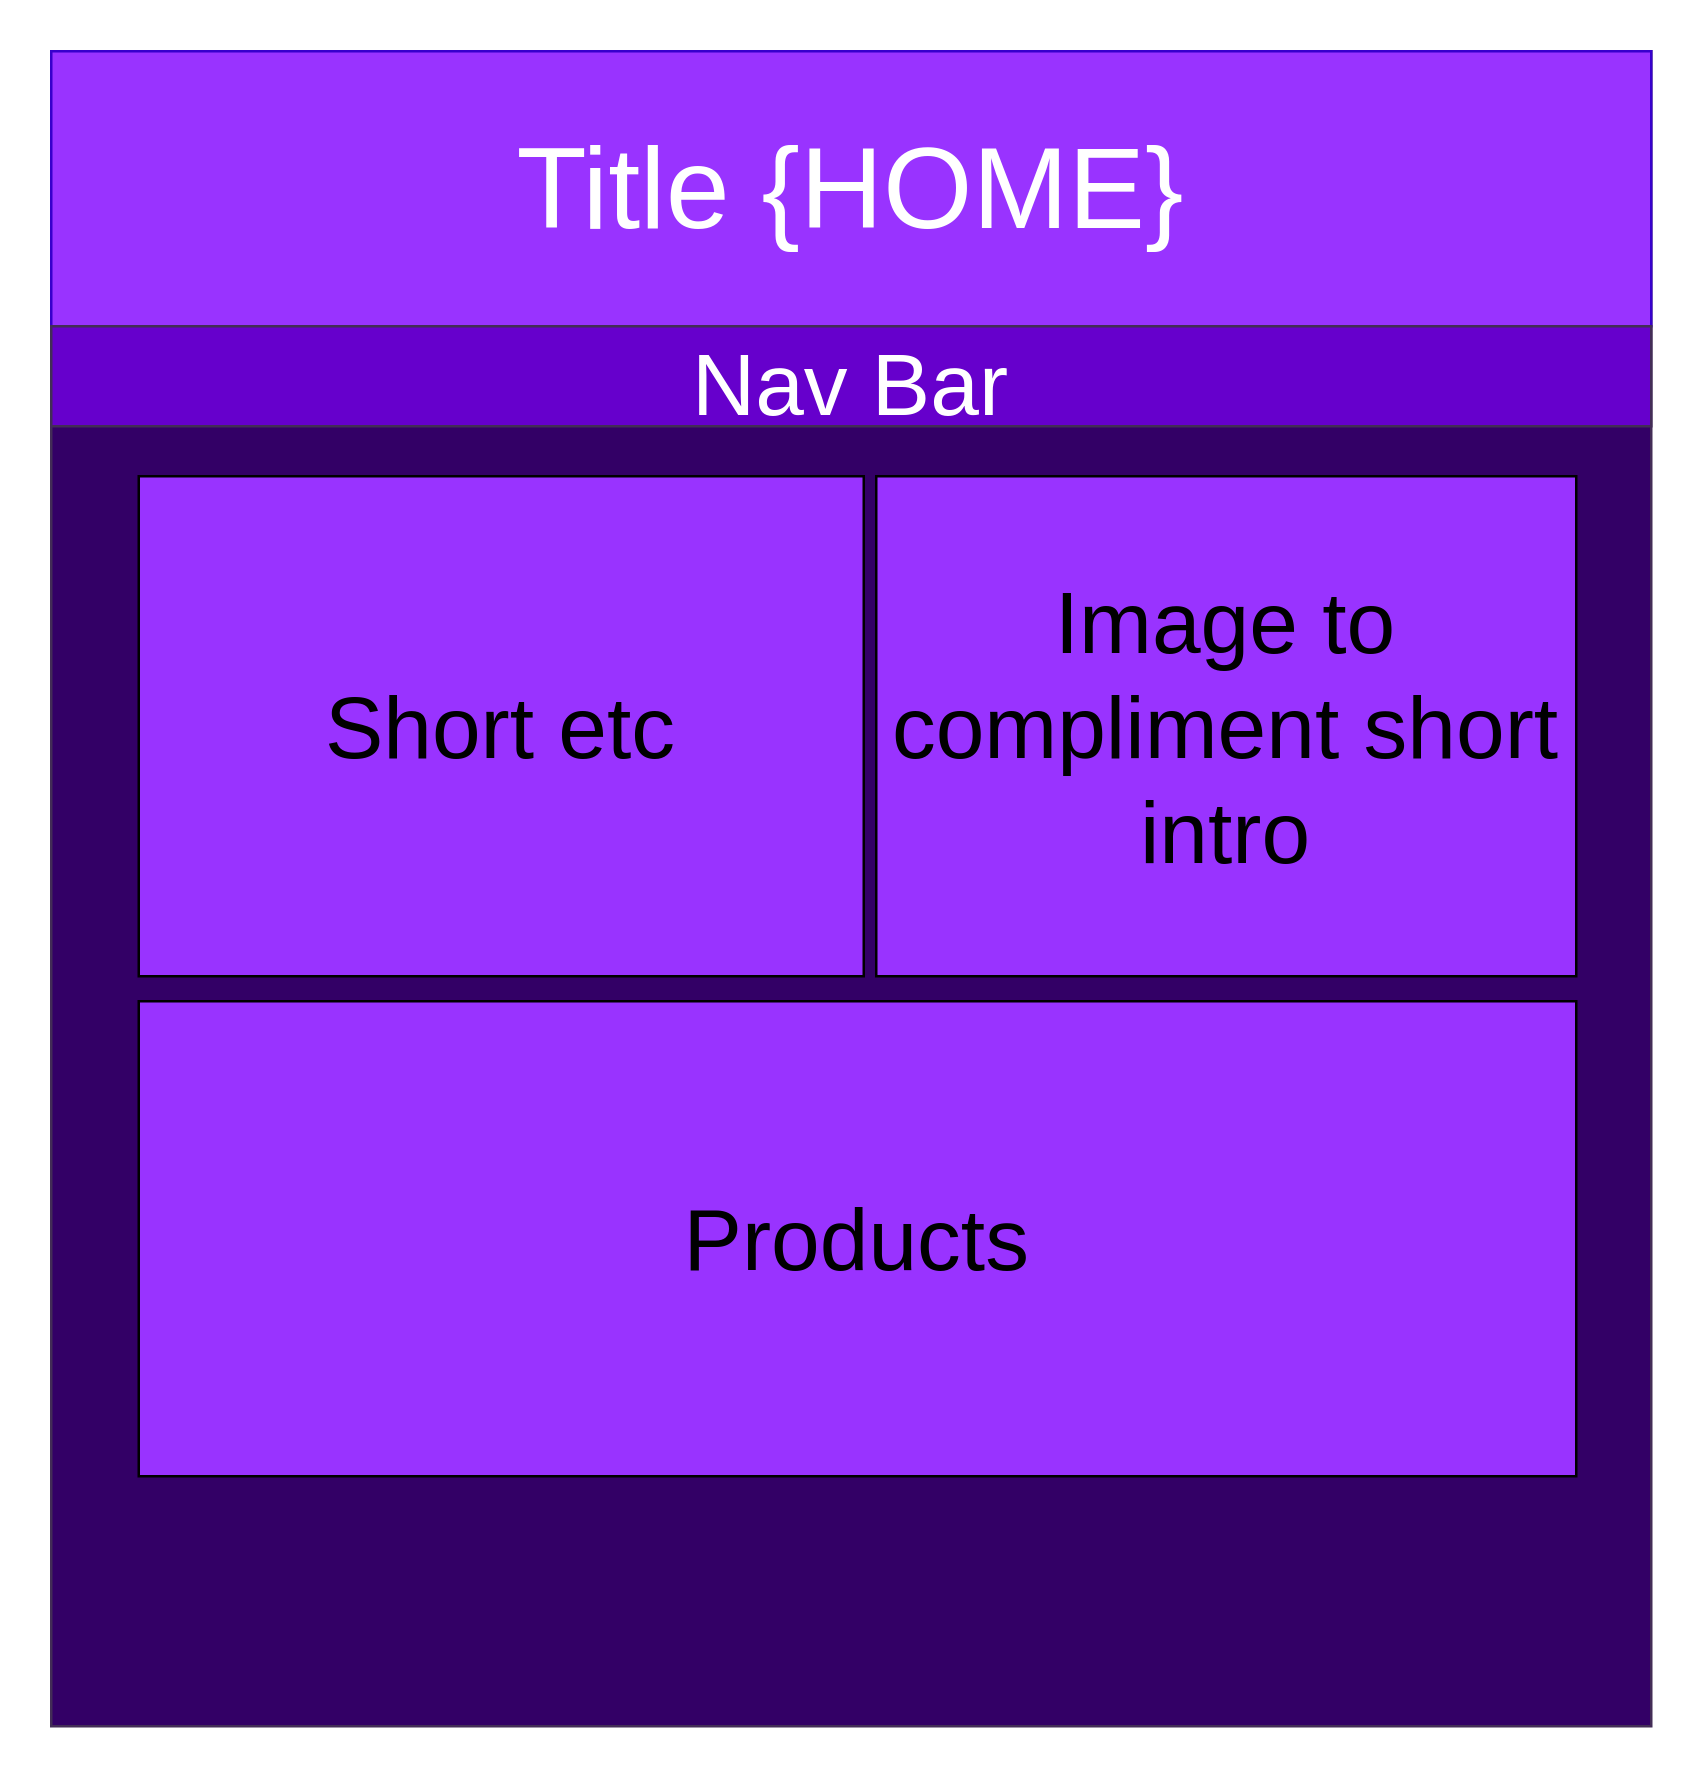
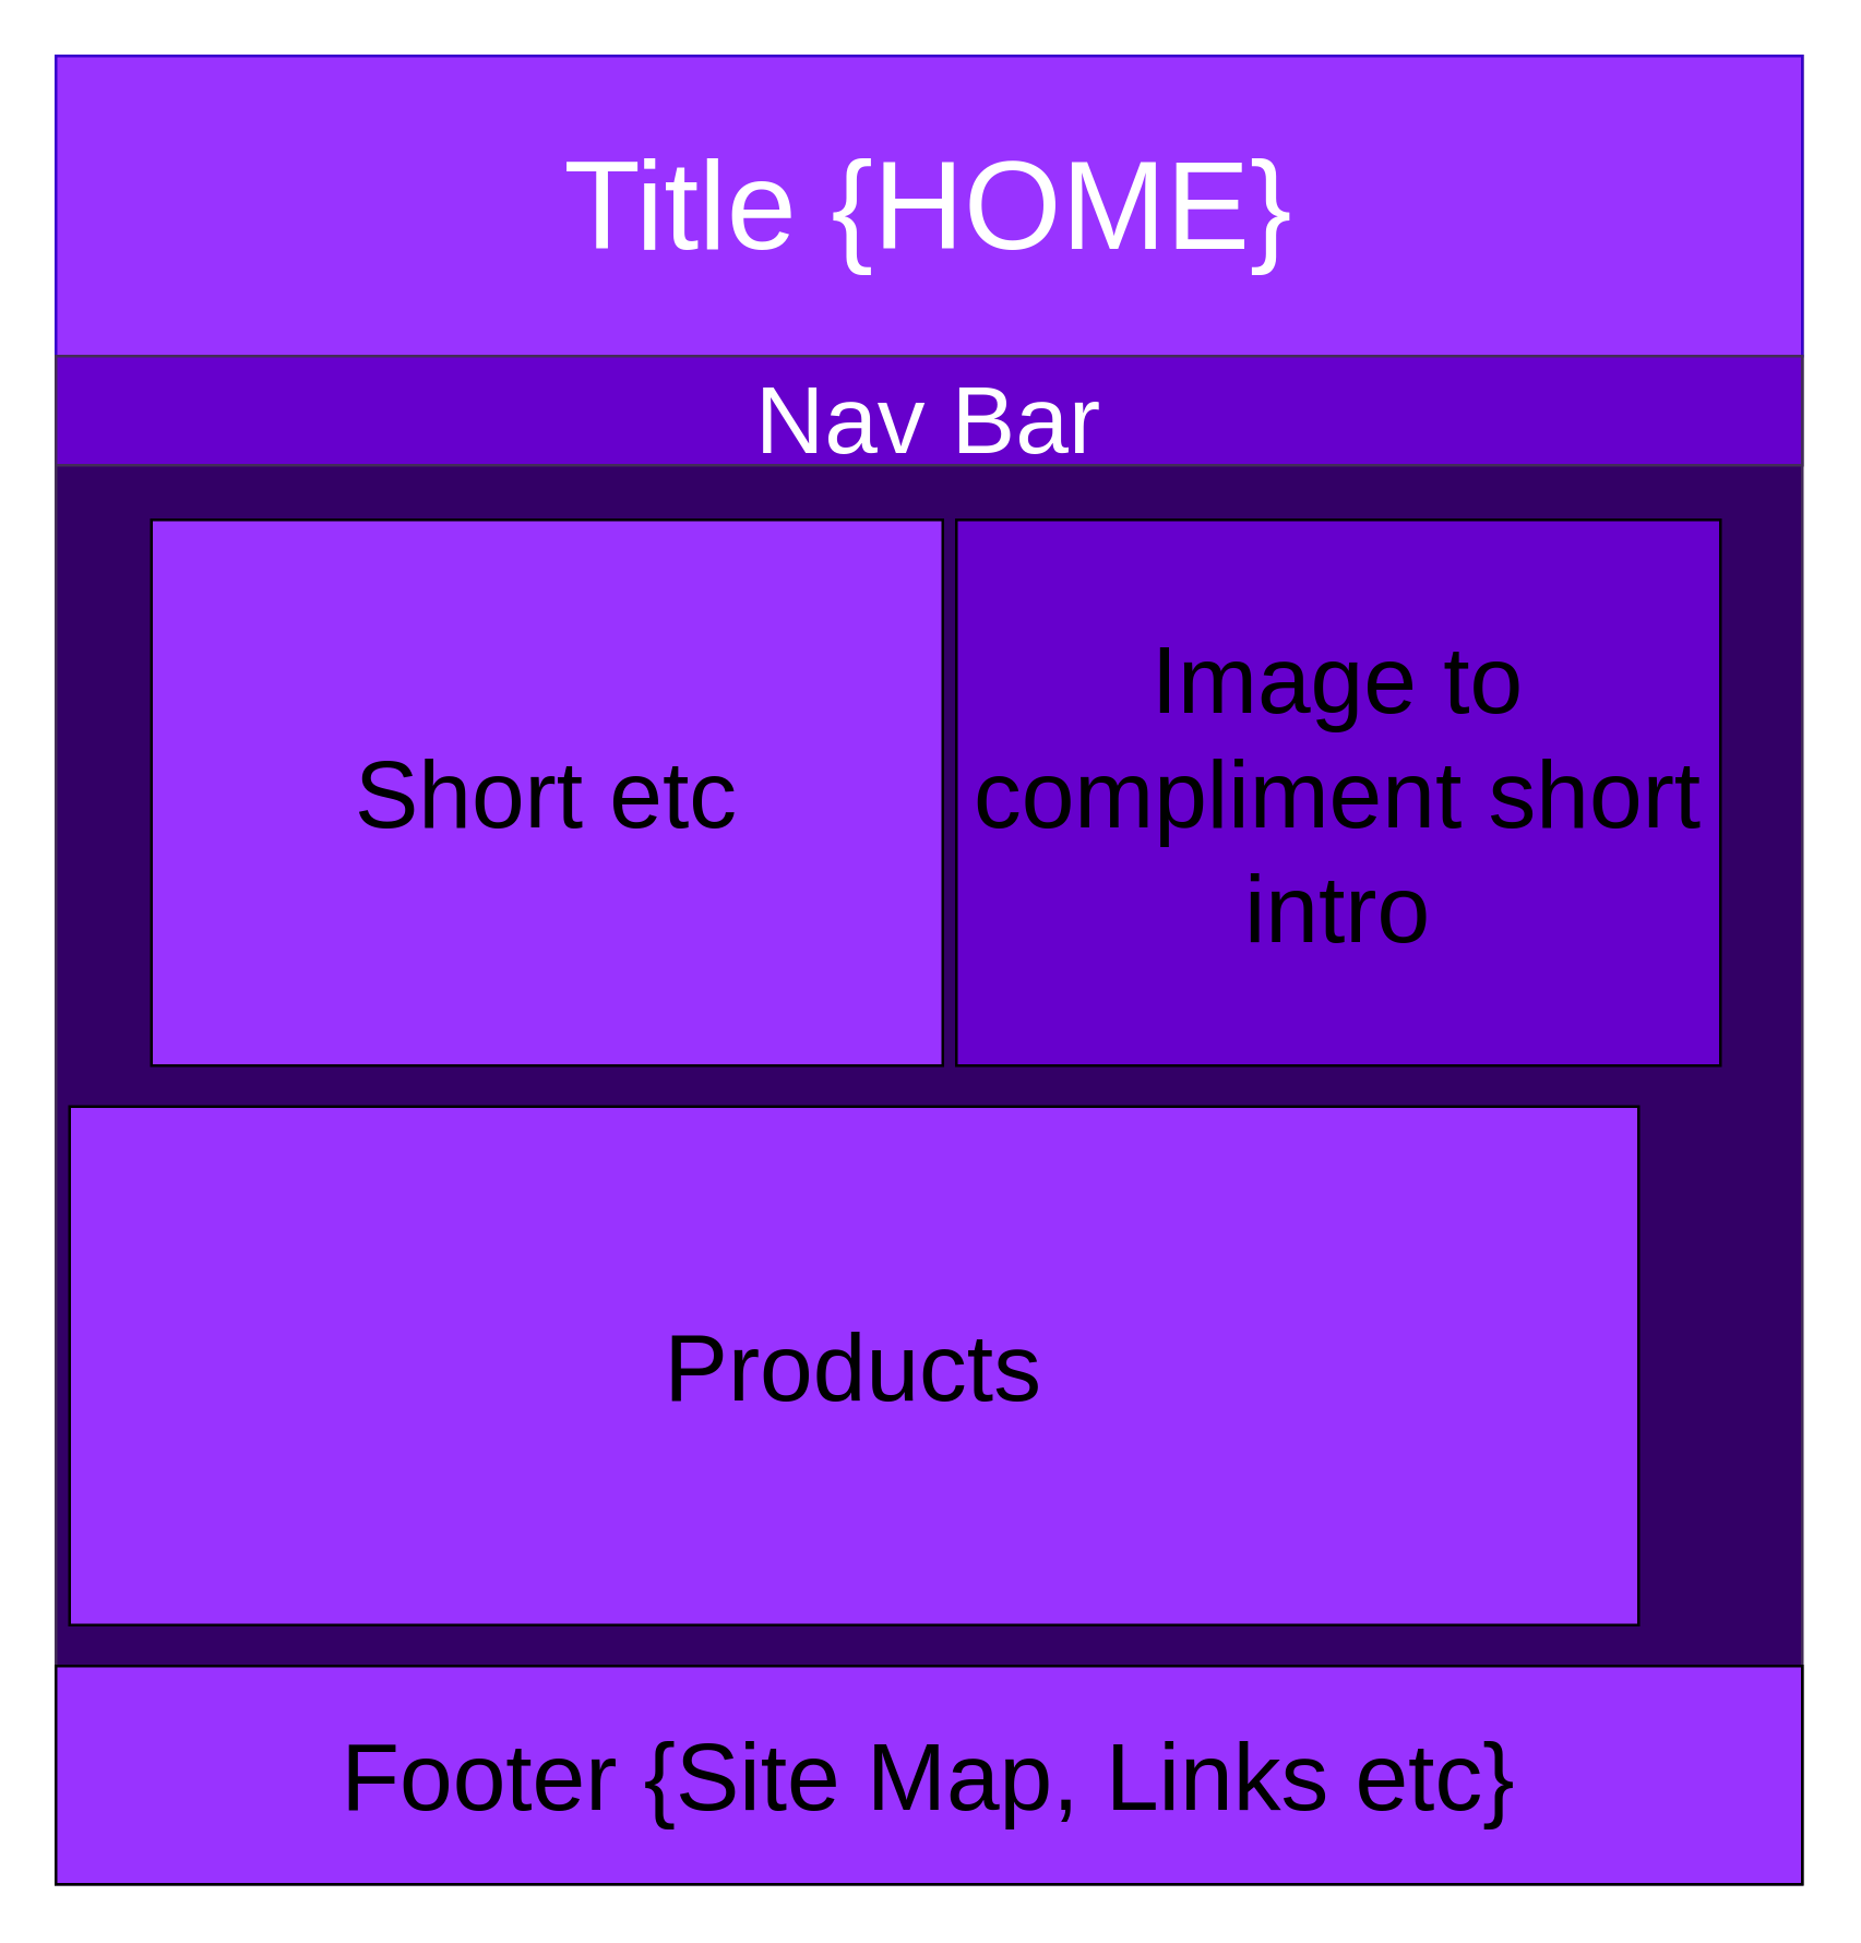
  <mxCell id="0" />
  <mxCell id="1" parent="0" />
  <mxCell id="2" value="" style="rounded=0;whiteSpace=wrap;html=1;fillColor=#330066;strokeColor=#432D57;fontColor=#ffffff;" vertex="1" parent="1"><mxGeometry x="20" y="20" width="640" height="670" as="geometry" /></mxCell>
  <mxCell id="3" value="&lt;font style=&quot;font-size: 46px;&quot;&gt;Title&lt;/font&gt;&lt;font style=&quot;font-size: 46px;&quot;&gt; {HOME}&lt;br&gt;&lt;/font&gt;" style="rounded=0;whiteSpace=wrap;html=1;fillColor=#9933FF;fontColor=#ffffff;strokeColor=#3700CC;" vertex="1" parent="1"><mxGeometry x="20" y="20" width="640" height="110" as="geometry" /></mxCell>
  <mxCell id="4" value="&lt;font style=&quot;font-size: 35px;&quot;&gt;Nav Bar&lt;/font&gt;" style="rounded=0;whiteSpace=wrap;html=1;fontSize=46;fillColor=#6600CC;fontColor=#ffffff;strokeColor=#432D57;" vertex="1" parent="1"><mxGeometry x="20" y="130" width="640" height="40" as="geometry" /></mxCell>
- <mxCell id="5" value="Image to compliment short intro" style="rounded=0;whiteSpace=wrap;html=1;fontSize=35;fillColor=#9933FF;" vertex="1" parent="1"><mxGeometry x="350" y="190" width="280" height="200" as="geometry" /></mxCell>
+ <mxCell id="5" value="Image to compliment short intro" style="rounded=0;whiteSpace=wrap;html=1;fontSize=35;fillColor=#6600cc;" vertex="1" parent="1"><mxGeometry x="350" y="190" width="280" height="200" as="geometry" /></mxCell>
  <mxCell id="6" value="Short etc" style="rounded=0;whiteSpace=wrap;html=1;fontSize=35;fillColor=#9933FF;" vertex="1" parent="1"><mxGeometry x="55" y="190" width="290" height="200" as="geometry" /></mxCell>
- <mxCell id="8" value="Products" style="rounded=0;whiteSpace=wrap;html=1;fontSize=35;fillColor=#9933FF;" vertex="1" parent="1"><mxGeometry x="55" y="400" width="575" height="190" as="geometry" /></mxCell>
+ <mxCell id="7" value="Footer {Site Map, Links etc}" style="rounded=0;whiteSpace=wrap;html=1;fontSize=35;fillColor=#9933FF;" vertex="1" parent="1"><mxGeometry x="20" y="610" width="640" height="80" as="geometry" /></mxCell>
+ <mxCell id="8" value="Products" style="rounded=0;whiteSpace=wrap;html=1;fontSize=35;fillColor=#9933FF;" vertex="1" parent="1"><mxGeometry x="25" y="405" width="575" height="190" as="geometry" /></mxCell>
